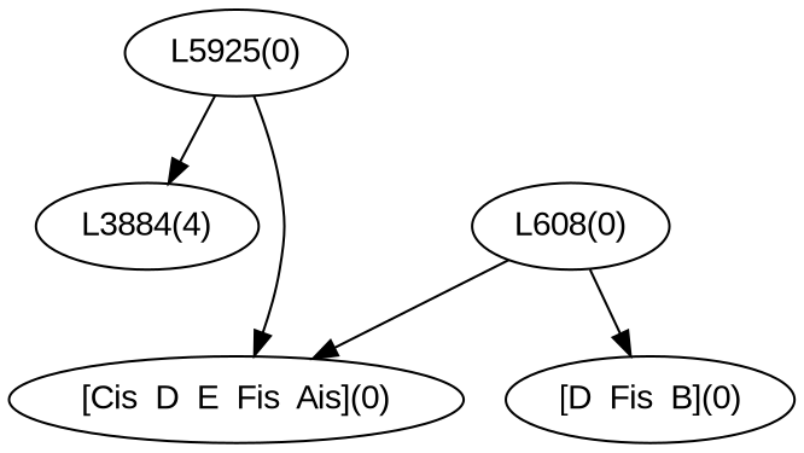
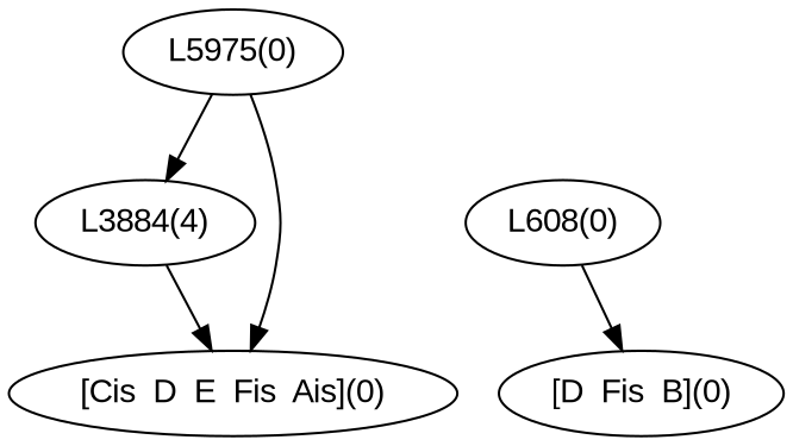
  digraph {
    fontname="Liberation Sans"
    node [fontname="Liberation Sans"]
    edge [fontname="Liberation Sans"]
-   "L5925(0)"
+   "L5925(0)" [label="L5975(0)"]
    n2 [label="L3884(4)"]
    "L608(0)"
    "[Cis  D  E  Fis  Ais](0)"
    "[D  Fis  B](0)"
    subgraph sub_1 {
      rank=min
      "L5925(0)"
    }
    subgraph sub_2 {
      rank=same
      n2
      "L608(0)"
    }
    subgraph sub_3 {
      rank=max
      "[Cis  D  E  Fis  Ais](0)"
      "[D  Fis  B](0)"
    }
    "L5925(0)" -> n2
    "L5925(0)" -> "[Cis  D  E  Fis  Ais](0)"
-   "L608(0)" -> "[Cis  D  E  Fis  Ais](0)"
+   n2 -> "[Cis  D  E  Fis  Ais](0)"
    "L608(0)" -> "[D  Fis  B](0)"
  }
